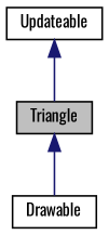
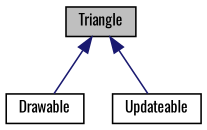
  digraph {
    fontname=Oswald
    node [color=black fillcolor=white fontname=Oswald fontsize=10 shape=record style=filled]
    edge [color=midnightblue dir=back fontname=Oswald fontsize=10 labelfontname=Helvetica labelfontsize=10 style=solid]
    n1 [fillcolor=grey75 fontcolor=black height=0.2 label=Triangle width=0.4]
    n2 [height=0.2 label=Drawable width=0.4]
    n3 [height=0.2 label=Updateable width=0.4]
    n1 -> n2
-   n3 -> n1
+   n1 -> n3
  }
